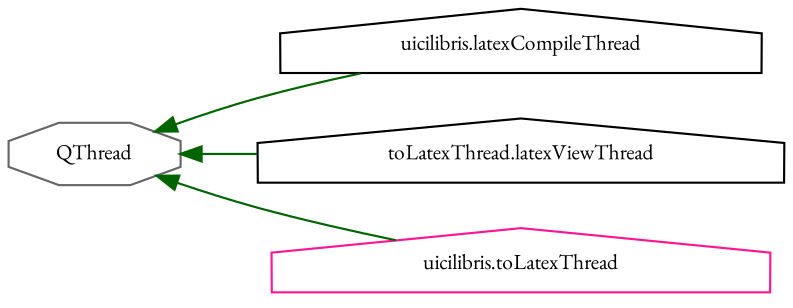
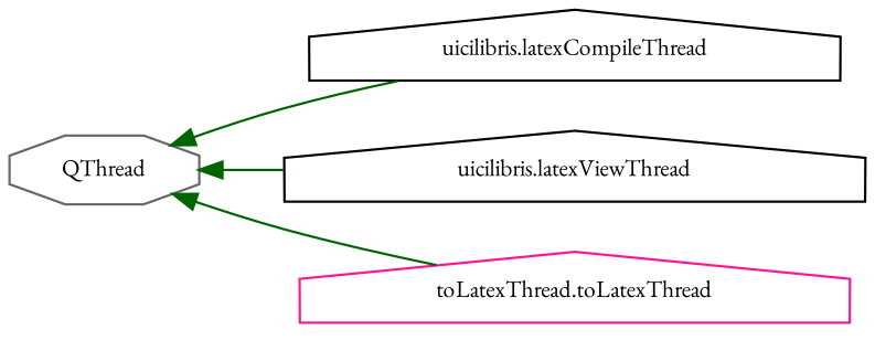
  digraph {
    fontname="EB Garamond"
    rankdir=LR
    node [color=black fillcolor=white fontname="EB Garamond" fontsize=10 shape=house style=filled]
    edge [color=darkgreen dir=back fontname="EB Garamond" fontsize=10 labelfontname=FreeSans labelfontsize=10 style=solid]
    n1 [color=gray40 height=0.2 label=QThread shape=octagon width=0.4]
    n2 [height=0.2 label="uicilibris.latexCompileThread" width=0.4]
-   n3 [height=0.2 label="toLatexThread.latexViewThread" width=0.4]
-   n4 [color=deeppink height=0.2 label="uicilibris.toLatexThread" width=0.4]
+   n3 [height=0.2 label="uicilibris.latexViewThread" width=0.4]
+   n4 [color=deeppink height=0.2 label="toLatexThread.toLatexThread" width=0.4]
    n1 -> n2
    n1 -> n3
    n1 -> n4
  }
